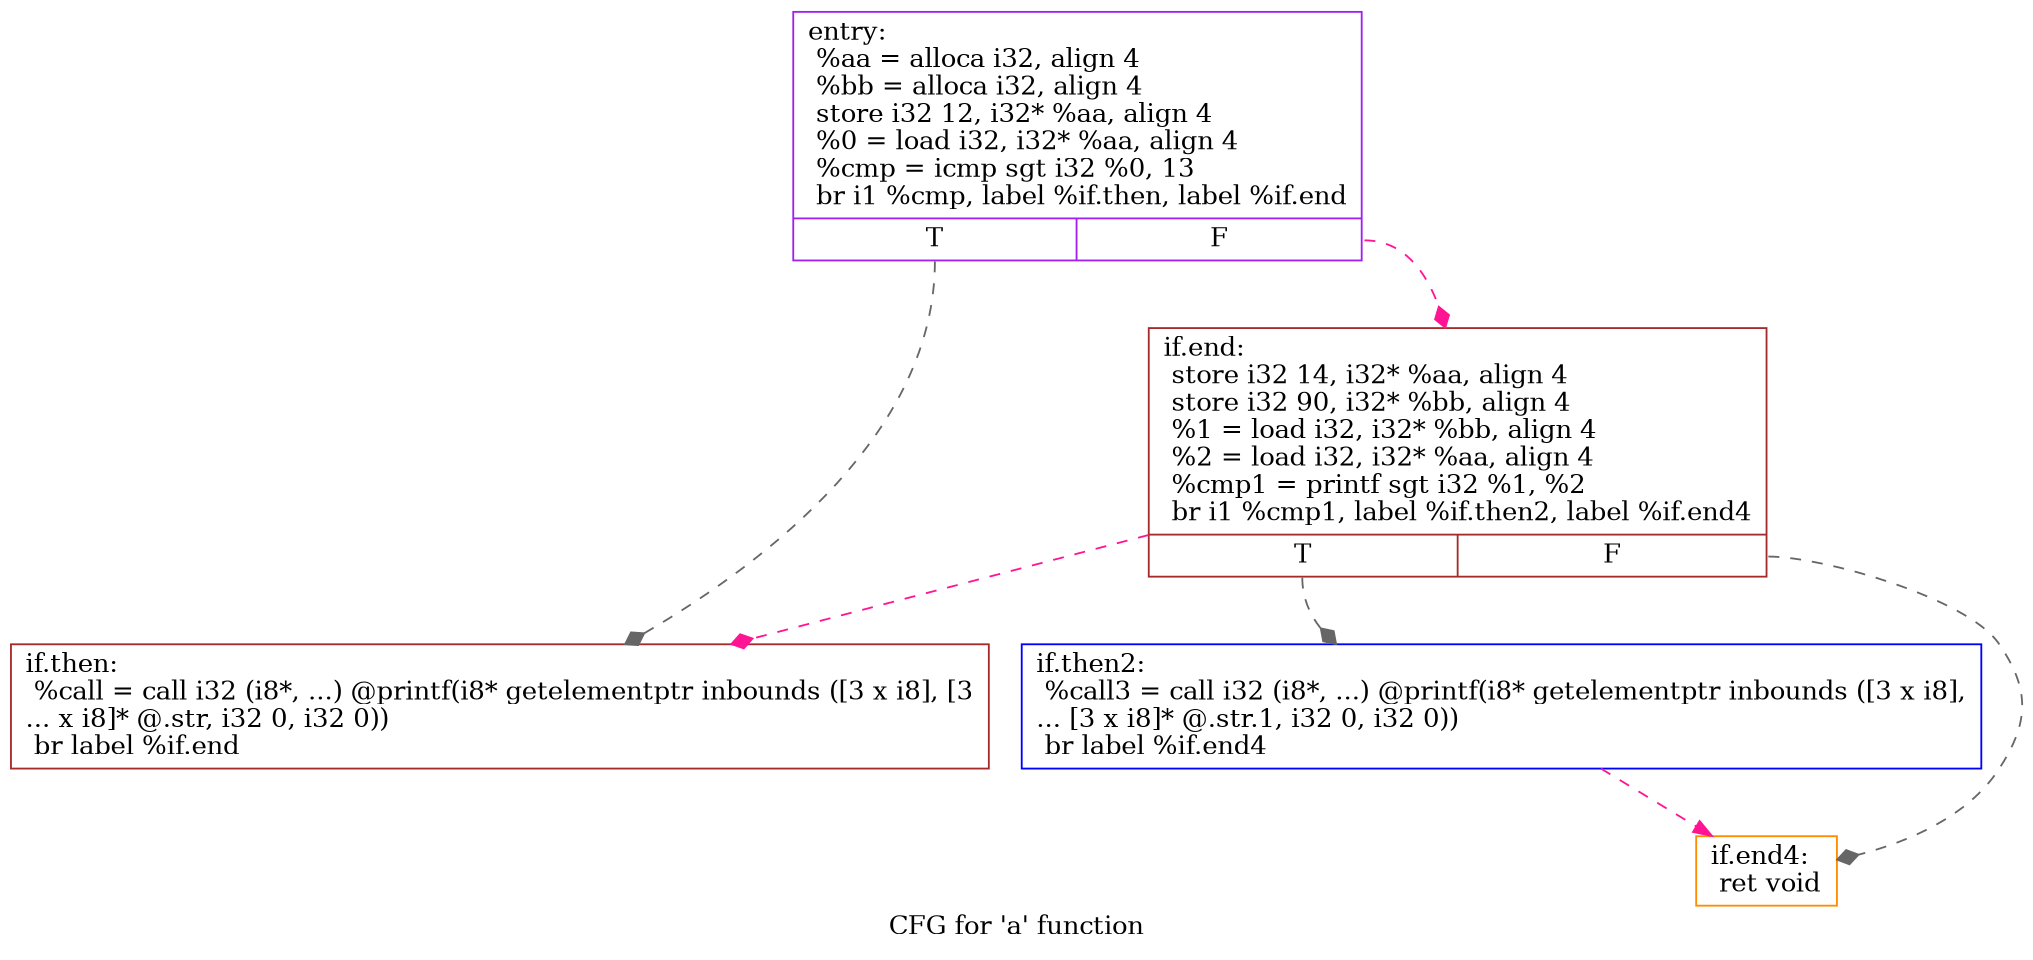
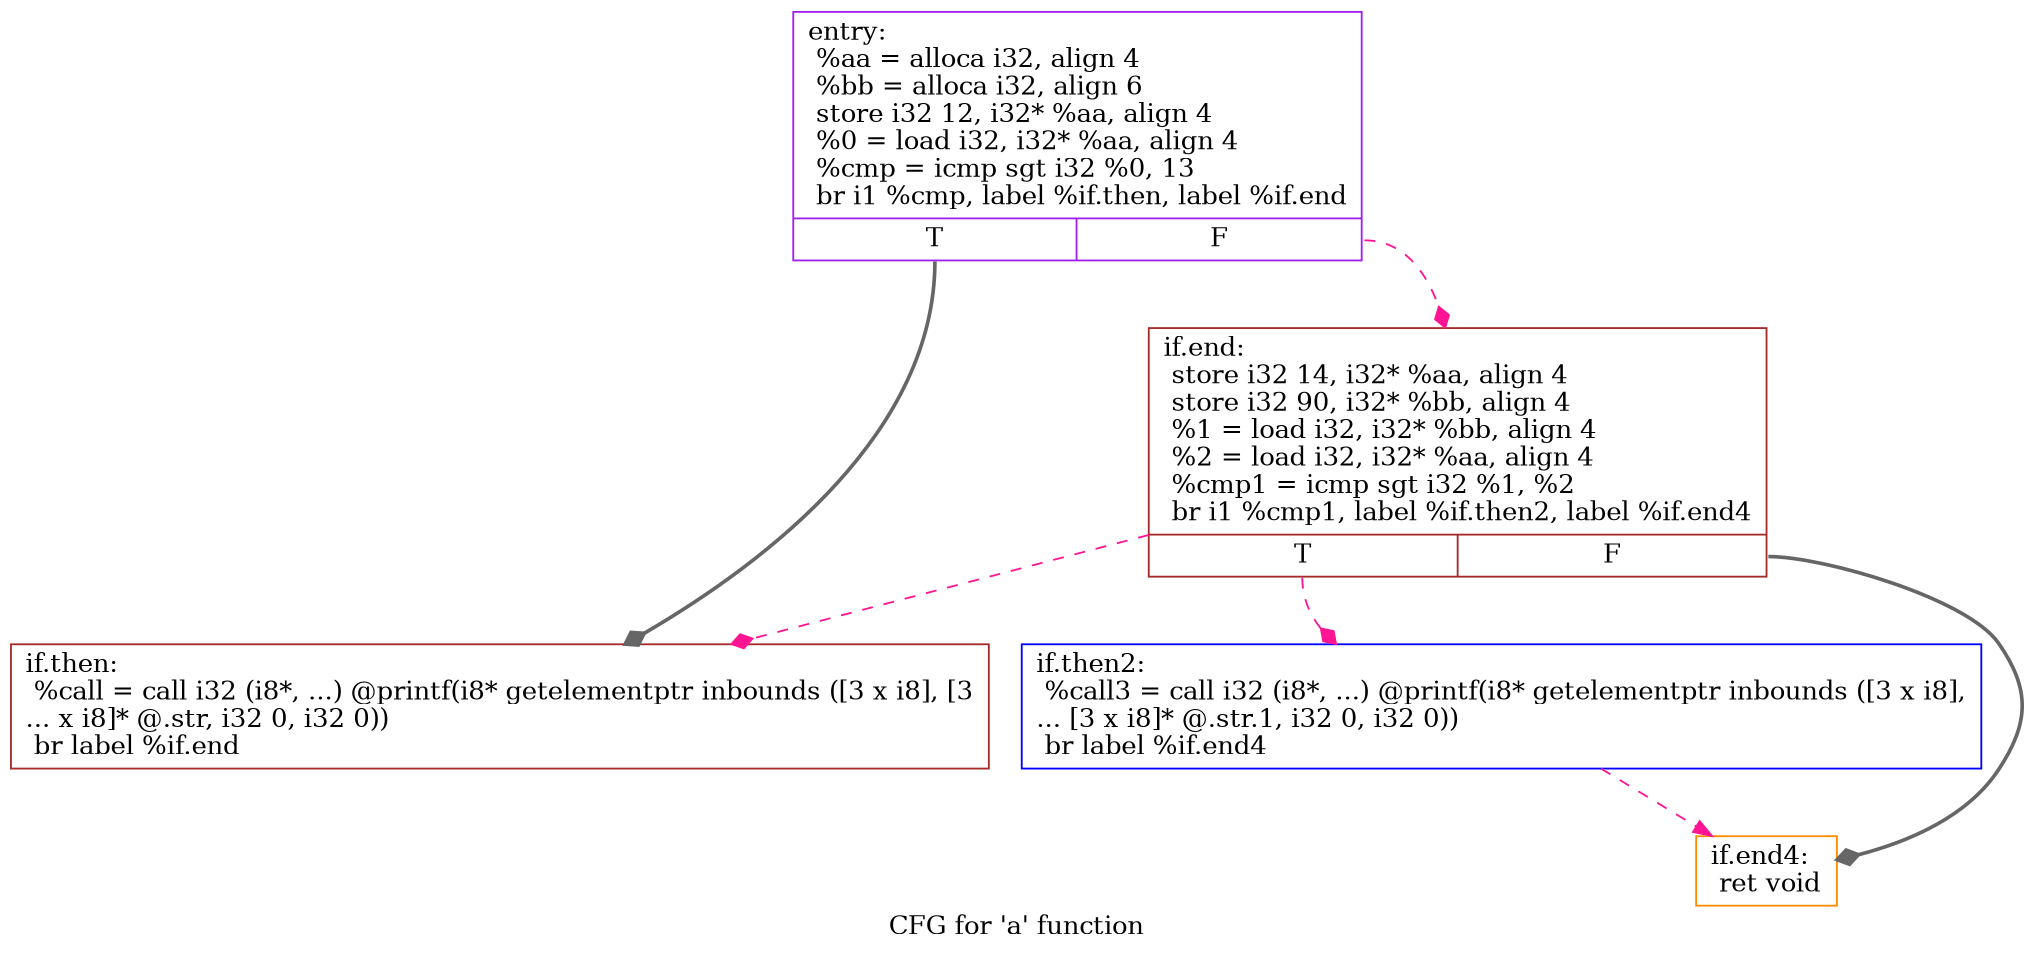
  digraph {
    label="CFG for 'a' function"
    node [color=brown shape=record]
    edge [arrowhead=diamond color=deeppink style=dashed]
-   n1 [color=purple label="{entry:\l  %aa = alloca i32, align 4\l  %bb = alloca i32, align 4\l  store i32 12, i32* %aa, align 4\l  %0 = load i32, i32* %aa, align 4\l  %cmp = icmp sgt i32 %0, 13\l  br i1 %cmp, label %if.then, label %if.end\l|{<s0>T|<s1>F}}"]
+   n1 [color=purple label="{entry:\l  %aa = alloca i32, align 4\l  %bb = alloca i32, align 6\l  store i32 12, i32* %aa, align 4\l  %0 = load i32, i32* %aa, align 4\l  %cmp = icmp sgt i32 %0, 13\l  br i1 %cmp, label %if.then, label %if.end\l|{<s0>T|<s1>F}}"]
    n2 [label="{if.then:                                          \l  %call = call i32 (i8*, ...) @printf(i8* getelementptr inbounds ([3 x i8], [3\l... x i8]* @.str, i32 0, i32 0))\l  br label %if.end\l}"]
-   n3 [label="{if.end:                                           \l  store i32 14, i32* %aa, align 4\l  store i32 90, i32* %bb, align 4\l  %1 = load i32, i32* %bb, align 4\l  %2 = load i32, i32* %aa, align 4\l  %cmp1 = printf sgt i32 %1, %2\l  br i1 %cmp1, label %if.then2, label %if.end4\l|{<s0>T|<s1>F}}"]
+   n3 [label="{if.end:                                           \l  store i32 14, i32* %aa, align 4\l  store i32 90, i32* %bb, align 4\l  %1 = load i32, i32* %bb, align 4\l  %2 = load i32, i32* %aa, align 4\l  %cmp1 = icmp sgt i32 %1, %2\l  br i1 %cmp1, label %if.then2, label %if.end4\l|{<s0>T|<s1>F}}"]
    n4 [color=blue label="{if.then2:                                         \l  %call3 = call i32 (i8*, ...) @printf(i8* getelementptr inbounds ([3 x i8],\l... [3 x i8]* @.str.1, i32 0, i32 0))\l  br label %if.end4\l}"]
    n5 [color=darkorange label="{if.end4:                                          \l  ret void\l}"]
-   n1 -> n2 [color=gray40 tailport=s0]
+   n1 -> n2 [color=gray40 style=bold tailport=s0]
    n1 -> n3 [tailport=s1]
    n3 -> n2
-   n3 -> n4 [color=gray40 tailport=s0]
-   n3 -> n5 [color=gray40 tailport=s1]
+   n3 -> n4 [tailport=s0]
+   n3 -> n5 [color=gray40 style=bold tailport=s1]
    n4 -> n5 [arrowhead=normal]
  }
